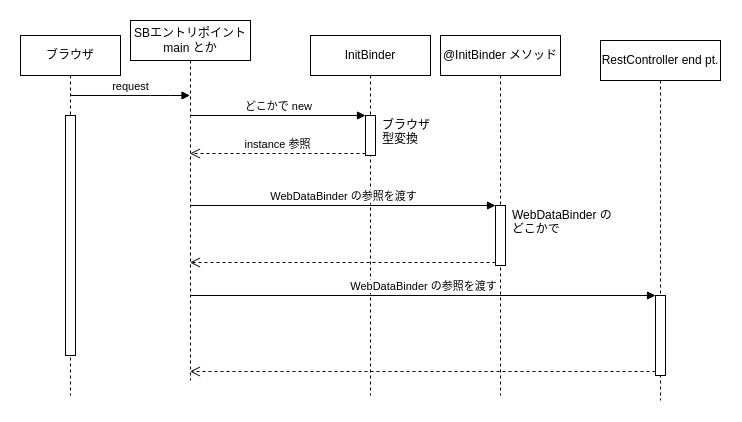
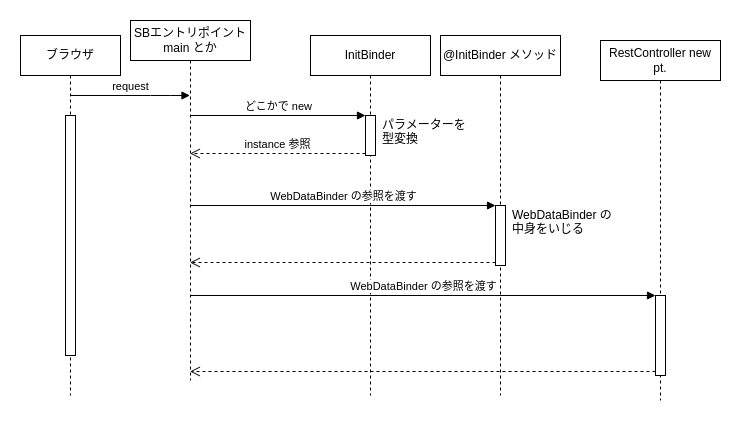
  <mxCell id="0" />
  <mxCell id="1" parent="0" />
  <mxCell id="2" value="ブラウザ" style="shape=umlLifeline;perimeter=lifelinePerimeter;whiteSpace=wrap;html=1;container=1;collapsible=0;recursiveResize=0;outlineConnect=0;" parent="1" vertex="1"><mxGeometry x="20" y="35" width="100" height="360" as="geometry" /></mxCell>
  <mxCell id="3" value="" style="html=1;points=[];perimeter=orthogonalPerimeter;" parent="2" vertex="1"><mxGeometry x="45" y="80" width="10" height="240" as="geometry" /></mxCell>
  <mxCell id="4" value="SBエントリポイント&lt;br&gt;main とか" style="shape=umlLifeline;perimeter=lifelinePerimeter;whiteSpace=wrap;html=1;container=1;collapsible=0;recursiveResize=0;outlineConnect=0;" parent="1" vertex="1"><mxGeometry x="130" y="20" width="120" height="360" as="geometry" /></mxCell>
  <mxCell id="5" value="InitBinder" style="shape=umlLifeline;perimeter=lifelinePerimeter;whiteSpace=wrap;html=1;container=1;collapsible=0;recursiveResize=0;outlineConnect=0;" parent="1" vertex="1"><mxGeometry x="310" y="35" width="120" height="360" as="geometry" /></mxCell>
  <mxCell id="6" value="" style="html=1;points=[];perimeter=orthogonalPerimeter;" parent="5" vertex="1"><mxGeometry x="55" y="80" width="10" height="40" as="geometry" /></mxCell>
  <mxCell id="7" value="request" style="html=1;verticalAlign=bottom;endArrow=block;" parent="1" source="2" target="4" edge="1"><mxGeometry width="80" relative="1" as="geometry"><mxPoint x="80" y="115" as="sourcePoint" /><mxPoint x="230" y="115" as="targetPoint" /><Array as="points"><mxPoint x="160" y="95" /></Array></mxGeometry></mxCell>
  <mxCell id="8" value="@InitBinder メソッド" style="shape=umlLifeline;perimeter=lifelinePerimeter;whiteSpace=wrap;html=1;container=1;collapsible=0;recursiveResize=0;outlineConnect=0;" parent="1" vertex="1"><mxGeometry x="440" y="35" width="120" height="360" as="geometry" /></mxCell>
  <mxCell id="9" value="" style="html=1;points=[];perimeter=orthogonalPerimeter;" parent="8" vertex="1"><mxGeometry x="55" y="170" width="10" height="60" as="geometry" /></mxCell>
  <mxCell id="10" value="どこかで new" style="html=1;verticalAlign=bottom;endArrow=block;entryX=0;entryY=0;" parent="1" source="4" target="6" edge="1"><mxGeometry relative="1" as="geometry"><mxPoint x="290" y="105" as="sourcePoint" /></mxGeometry></mxCell>
  <mxCell id="11" value="instance 参照" style="html=1;verticalAlign=bottom;endArrow=open;dashed=1;endSize=8;exitX=0;exitY=0.95;" parent="1" source="6" target="4" edge="1"><mxGeometry relative="1" as="geometry"><mxPoint x="290" y="181" as="targetPoint" /><Array as="points"><mxPoint x="290" y="153" /></Array></mxGeometry></mxCell>
  <mxCell id="12" value="WebDataBinder の参照を渡す" style="html=1;verticalAlign=bottom;endArrow=block;entryX=0;entryY=0;" parent="1" source="4" target="9" edge="1"><mxGeometry relative="1" as="geometry"><mxPoint x="350" y="245" as="sourcePoint" /></mxGeometry></mxCell>
  <mxCell id="13" value="" style="html=1;verticalAlign=bottom;endArrow=open;dashed=1;endSize=8;exitX=0;exitY=0.95;" parent="1" source="9" target="4" edge="1"><mxGeometry relative="1" as="geometry"><mxPoint x="350" y="321" as="targetPoint" /></mxGeometry></mxCell>
- <mxCell id="14" value="WebDataBinder の&lt;br&gt;どこかで" style="text;html=1;resizable=0;points=[];autosize=1;align=left;verticalAlign=top;spacingTop=-4;" parent="1" vertex="1"><mxGeometry x="510" y="205" width="120" height="30" as="geometry" /></mxCell>
- <mxCell id="15" value="RestController end pt." style="shape=umlLifeline;perimeter=lifelinePerimeter;whiteSpace=wrap;html=1;container=1;collapsible=0;recursiveResize=0;outlineConnect=0;" parent="1" vertex="1"><mxGeometry x="600" y="40" width="120" height="360" as="geometry" /></mxCell>
+ <mxCell id="14" value="WebDataBinder の&lt;br&gt;中身をいじる" style="text;html=1;resizable=0;points=[];autosize=1;align=left;verticalAlign=top;spacingTop=-4;" parent="1" vertex="1"><mxGeometry x="510" y="205" width="120" height="30" as="geometry" /></mxCell>
+ <mxCell id="15" value="RestController new pt." style="shape=umlLifeline;perimeter=lifelinePerimeter;whiteSpace=wrap;html=1;container=1;collapsible=0;recursiveResize=0;outlineConnect=0;" parent="1" vertex="1"><mxGeometry x="600" y="40" width="120" height="360" as="geometry" /></mxCell>
  <mxCell id="16" value="" style="html=1;points=[];perimeter=orthogonalPerimeter;" parent="15" vertex="1"><mxGeometry x="55" y="255" width="10" height="80" as="geometry" /></mxCell>
  <mxCell id="17" value="WebDataBinder の参照を渡す" style="html=1;verticalAlign=bottom;endArrow=block;entryX=0;entryY=0;" parent="1" source="4" target="16" edge="1"><mxGeometry relative="1" as="geometry"><mxPoint x="229.324" y="195" as="sourcePoint" /></mxGeometry></mxCell>
  <mxCell id="18" value="" style="html=1;verticalAlign=bottom;endArrow=open;dashed=1;endSize=8;exitX=0;exitY=0.95;" parent="1" source="16" target="4" edge="1"><mxGeometry relative="1" as="geometry"><mxPoint x="229.324" y="271" as="targetPoint" /></mxGeometry></mxCell>
- <mxCell id="19" value="ブラウザ&lt;br&gt;型変換" style="text;html=1;resizable=0;points=[];autosize=1;align=left;verticalAlign=top;spacingTop=-4;" parent="1" vertex="1"><mxGeometry x="380" y="115" width="100" height="30" as="geometry" /></mxCell>
+ <mxCell id="19" value="パラメーターを&lt;br&gt;型変換" style="text;html=1;resizable=0;points=[];autosize=1;align=left;verticalAlign=top;spacingTop=-4;" parent="1" vertex="1"><mxGeometry x="380" y="115" width="100" height="30" as="geometry" /></mxCell>
